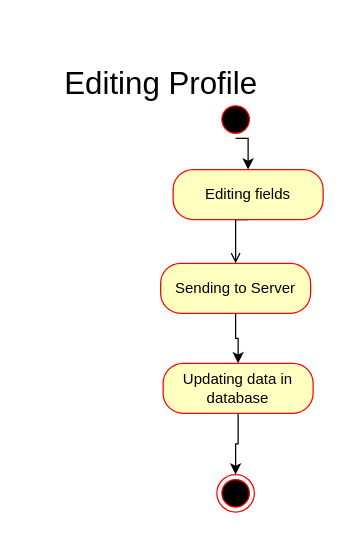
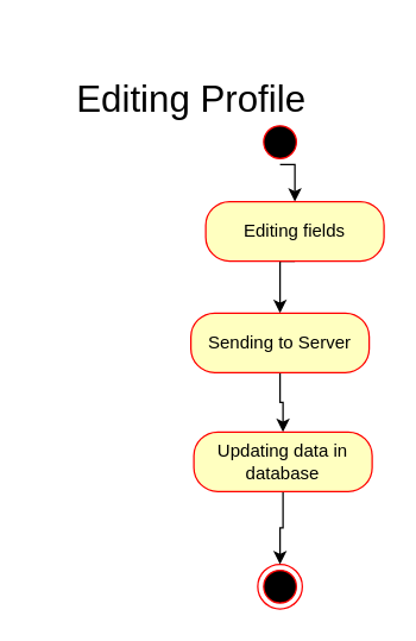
  <mxCell id="0" />
  <mxCell id="1" parent="0" />
  <mxCell id="2" style="edgeStyle=orthogonalEdgeStyle;rounded=0;orthogonalLoop=1;jettySize=auto;html=1;exitX=0.5;exitY=1;exitDx=0;exitDy=0;entryX=0.5;entryY=0;entryDx=0;entryDy=0;" parent="1" source="3" target="7" edge="1"><mxGeometry relative="1" as="geometry" /></mxCell>
  <mxCell id="3" value="" style="ellipse;html=1;shape=startState;fillColor=#000000;strokeColor=#ff0000;labelBackgroundColor=none;" parent="1" vertex="1"><mxGeometry x="173" y="80" width="30" height="30" as="geometry" /></mxCell>
  <mxCell id="4" value="" style="ellipse;html=1;shape=endState;fillColor=#000000;strokeColor=#ff0000;" parent="1" vertex="1"><mxGeometry x="173" y="379" width="30" height="30" as="geometry" /></mxCell>
  <mxCell id="5" value="&lt;font style=&quot;font-size: 25px&quot;&gt;Editing Profile&lt;/font&gt;" style="text;html=1;strokeColor=none;fillColor=none;align=center;verticalAlign=middle;whiteSpace=wrap;rounded=0;" parent="1" vertex="1"><mxGeometry x="20.5" width="215" height="90" as="geometry" y="20" /></mxCell>
- <mxCell id="6" style="edgeStyle=orthogonalEdgeStyle;rounded=0;orthogonalLoop=1;jettySize=auto;html=1;exitX=0.5;exitY=1;exitDx=0;exitDy=0;entryX=0.5;entryY=0;entryDx=0;entryDy=0;endArrow=open;" parent="1" source="7" target="9" edge="1"><mxGeometry relative="1" as="geometry" /></mxCell>
+ <mxCell id="6" style="edgeStyle=orthogonalEdgeStyle;rounded=0;orthogonalLoop=1;jettySize=auto;html=1;exitX=0.5;exitY=1;exitDx=0;exitDy=0;entryX=0.5;entryY=0;entryDx=0;entryDy=0;" parent="1" source="7" target="9" edge="1"><mxGeometry relative="1" as="geometry" /></mxCell>
  <mxCell id="7" value="Editing fields" style="rounded=1;whiteSpace=wrap;html=1;arcSize=40;fontColor=#000000;fillColor=#ffffc0;strokeColor=#ff0000;" parent="1" vertex="1"><mxGeometry x="138" y="135" width="120" height="40" as="geometry" /></mxCell>
  <mxCell id="8" style="edgeStyle=orthogonalEdgeStyle;rounded=0;orthogonalLoop=1;jettySize=auto;html=1;exitX=0.5;exitY=1;exitDx=0;exitDy=0;" parent="1" source="9" target="11" edge="1"><mxGeometry relative="1" as="geometry" /></mxCell>
  <mxCell id="9" value="Sending to Server" style="rounded=1;whiteSpace=wrap;html=1;arcSize=40;fontColor=#000000;fillColor=#ffffc0;strokeColor=#ff0000;" parent="1" vertex="1"><mxGeometry x="128" y="210" width="120" height="40" as="geometry" /></mxCell>
  <mxCell id="10" style="edgeStyle=orthogonalEdgeStyle;rounded=0;orthogonalLoop=1;jettySize=auto;html=1;exitX=0.5;exitY=1;exitDx=0;exitDy=0;entryX=0.5;entryY=0;entryDx=0;entryDy=0;" parent="1" source="11" target="4" edge="1"><mxGeometry relative="1" as="geometry" /></mxCell>
  <mxCell id="11" value="Updating data in database" style="rounded=1;whiteSpace=wrap;html=1;arcSize=40;fontColor=#000000;fillColor=#ffffc0;strokeColor=#ff0000;" parent="1" vertex="1"><mxGeometry x="130" y="290" width="120" height="40" as="geometry" /></mxCell>
